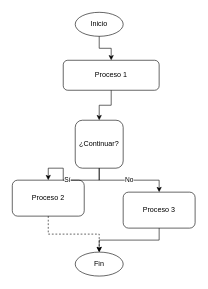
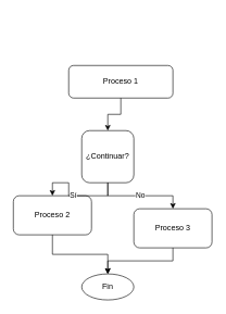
  <mxCell id="0" />
  <mxCell id="1" parent="0" />
- <mxCell id="2" value="Inicio" style="ellipse;whiteSpace=wrap;html=1;" vertex="1" parent="1"><mxGeometry x="125" y="20" width="80" height="40" as="geometry" /></mxCell>
  <mxCell id="3" value="Proceso 1" style="rounded=1;whiteSpace=wrap;html=1;" vertex="1" parent="1"><mxGeometry x="105" y="100" width="160" height="50" as="geometry" /></mxCell>
  <mxCell id="4" value="¿Continuar?" style="whiteSpace=wrap;html=1;rounded=1;" vertex="1" parent="1"><mxGeometry x="125" y="200" width="80" height="80" as="geometry" /></mxCell>
  <mxCell id="5" value="Proceso 2" style="rounded=1;whiteSpace=wrap;html=1;" vertex="1" parent="1"><mxGeometry x="20" y="300" width="120" height="60" as="geometry" /></mxCell>
  <mxCell id="6" value="Proceso 3" style="rounded=1;whiteSpace=wrap;html=1;" vertex="1" parent="1"><mxGeometry x="205" y="320" width="120" height="60" as="geometry" /></mxCell>
  <mxCell id="7" value="Fin" style="ellipse;whiteSpace=wrap;html=1;" vertex="1" parent="1"><mxGeometry x="125" y="420" width="80" height="40" as="geometry" /></mxCell>
- <mxCell id="8" value="" style="edgeStyle=orthogonalEdgeStyle;rounded=0;orthogonalLoop=1;jettySize=auto;html=1;" edge="1" parent="1" source="2" target="3"><mxGeometry relative="1" as="geometry" /></mxCell>
  <mxCell id="9" value="" style="edgeStyle=orthogonalEdgeStyle;rounded=0;orthogonalLoop=1;jettySize=auto;html=1;" edge="1" parent="1" source="3" target="4"><mxGeometry relative="1" as="geometry" /></mxCell>
  <mxCell id="10" value="Sí" style="edgeStyle=orthogonalEdgeStyle;rounded=0;orthogonalLoop=1;jettySize=auto;html=1;" edge="1" parent="1" source="4" target="5"><mxGeometry relative="1" as="geometry" /></mxCell>
  <mxCell id="11" value="No" style="edgeStyle=orthogonalEdgeStyle;rounded=0;orthogonalLoop=1;jettySize=auto;html=1;" edge="1" parent="1" source="4" target="6"><mxGeometry relative="1" as="geometry" /></mxCell>
- <mxCell id="12" value="" style="edgeStyle=orthogonalEdgeStyle;rounded=0;orthogonalLoop=1;jettySize=auto;html=1;dashed=1;" edge="1" parent="1" source="5" target="7"><mxGeometry relative="1" as="geometry" /></mxCell>
+ <mxCell id="12" value="" style="edgeStyle=orthogonalEdgeStyle;rounded=0;orthogonalLoop=1;jettySize=auto;html=1;" edge="1" parent="1" source="5" target="7"><mxGeometry relative="1" as="geometry" /></mxCell>
  <mxCell id="13" value="" style="edgeStyle=orthogonalEdgeStyle;rounded=0;orthogonalLoop=1;jettySize=auto;html=1;" edge="1" parent="1" source="6" target="7"><mxGeometry relative="1" as="geometry" /></mxCell>
